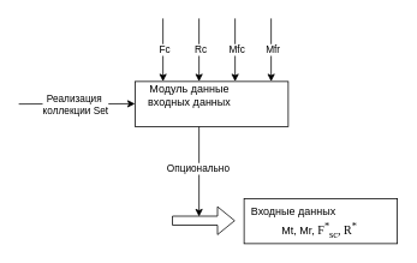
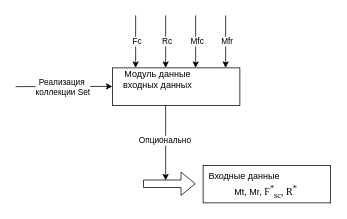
  <mxCell id="0" />
  <mxCell id="1" parent="0" />
  <mxCell id="2" value="" style="rounded=0;whiteSpace=wrap;html=1;" vertex="1" parent="1"><mxGeometry x="270" y="220" width="170" height="50" as="geometry" /></mxCell>
- <mxCell id="3" value="Входные данных" style="text;html=1;align=center;verticalAlign=middle;whiteSpace=wrap;rounded=0;" vertex="1" parent="1"><mxGeometry x="270" y="220" width="110" height="30" as="geometry" /></mxCell>
+ <mxCell id="3" value="Входные данные" style="text;html=1;align=center;verticalAlign=middle;whiteSpace=wrap;rounded=0;" vertex="1" parent="1"><mxGeometry x="270" y="220" width="110" height="30" as="geometry" /></mxCell>
  <mxCell id="4" value="" style="shape=flexArrow;endArrow=classic;html=1;rounded=0;" edge="1" parent="1"><mxGeometry width="50" height="50" relative="1" as="geometry"><mxPoint x="190" y="244.5" as="sourcePoint" /><mxPoint x="260" y="244.5" as="targetPoint" /></mxGeometry></mxCell>
  <mxCell id="5" value="" style="endArrow=classic;html=1;rounded=0;" edge="1" parent="1"><mxGeometry width="50" height="50" relative="1" as="geometry"><mxPoint x="220" y="140" as="sourcePoint" /><mxPoint x="220" y="240" as="targetPoint" /></mxGeometry></mxCell>
  <mxCell id="6" value="Опционально" style="edgeLabel;html=1;align=center;verticalAlign=middle;resizable=0;points=[];" vertex="1" connectable="0" parent="5"><mxGeometry x="-0.071" y="-2" relative="1" as="geometry"><mxPoint as="offset" /></mxGeometry></mxCell>
  <mxCell id="7" value="" style="rounded=0;whiteSpace=wrap;html=1;" vertex="1" parent="1"><mxGeometry x="149" y="90" width="170" height="50" as="geometry" /></mxCell>
  <mxCell id="8" value="Модуль данные входных данных" style="text;html=1;align=center;verticalAlign=middle;whiteSpace=wrap;rounded=0;" vertex="1" parent="1"><mxGeometry x="149" y="90" width="121" height="30" as="geometry" /></mxCell>
  <mxCell id="9" value="" style="endArrow=classic;html=1;rounded=0;" edge="1" parent="1"><mxGeometry width="50" height="50" relative="1" as="geometry"><mxPoint x="20" y="115" as="sourcePoint" /><mxPoint x="149" y="114.71" as="targetPoint" /></mxGeometry></mxCell>
  <mxCell id="10" value="Реализация&amp;nbsp;&lt;div&gt;коллекции Set&lt;/div&gt;" style="edgeLabel;html=1;align=center;verticalAlign=middle;resizable=0;points=[];" vertex="1" connectable="0" parent="9"><mxGeometry x="-0.032" y="-1" relative="1" as="geometry"><mxPoint as="offset" /></mxGeometry></mxCell>
  <mxCell id="11" value="" style="endArrow=classic;html=1;rounded=0;" edge="1" parent="1"><mxGeometry width="50" height="50" relative="1" as="geometry"><mxPoint x="180" y="20" as="sourcePoint" /><mxPoint x="180" y="90" as="targetPoint" /></mxGeometry></mxCell>
  <mxCell id="12" value="Fc" style="edgeLabel;html=1;align=center;verticalAlign=middle;resizable=0;points=[];" vertex="1" connectable="0" parent="11"><mxGeometry x="-0.033" y="1" relative="1" as="geometry"><mxPoint as="offset" /></mxGeometry></mxCell>
  <mxCell id="13" value="" style="endArrow=classic;html=1;rounded=0;" edge="1" parent="1"><mxGeometry width="50" height="50" relative="1" as="geometry"><mxPoint x="220" y="20" as="sourcePoint" /><mxPoint x="220" y="90" as="targetPoint" /></mxGeometry></mxCell>
  <mxCell id="14" value="Rc" style="edgeLabel;html=1;align=center;verticalAlign=middle;resizable=0;points=[];" vertex="1" connectable="0" parent="13"><mxGeometry x="-0.033" y="1" relative="1" as="geometry"><mxPoint as="offset" /></mxGeometry></mxCell>
  <mxCell id="15" value="" style="endArrow=classic;html=1;rounded=0;" edge="1" parent="1"><mxGeometry width="50" height="50" relative="1" as="geometry"><mxPoint x="260" y="20" as="sourcePoint" /><mxPoint x="260" y="90" as="targetPoint" /></mxGeometry></mxCell>
  <mxCell id="16" value="Mfc" style="edgeLabel;html=1;align=center;verticalAlign=middle;resizable=0;points=[];" vertex="1" connectable="0" parent="15"><mxGeometry x="-0.033" y="1" relative="1" as="geometry"><mxPoint as="offset" /></mxGeometry></mxCell>
  <mxCell id="17" value="" style="endArrow=classic;html=1;rounded=0;" edge="1" parent="1"><mxGeometry width="50" height="50" relative="1" as="geometry"><mxPoint x="300" y="20" as="sourcePoint" /><mxPoint x="300" y="90" as="targetPoint" /></mxGeometry></mxCell>
  <mxCell id="18" value="Mfr" style="edgeLabel;html=1;align=center;verticalAlign=middle;resizable=0;points=[];" vertex="1" connectable="0" parent="17"><mxGeometry x="-0.033" y="1" relative="1" as="geometry"><mxPoint as="offset" /></mxGeometry></mxCell>
  <mxCell id="19" value="Mt, Mr, &lt;font face=&quot;CMMI10&quot;&gt;&lt;span style=&quot;font-size: 13.333px;&quot;&gt;F&lt;sup&gt;*&lt;/sup&gt;&lt;sub&gt;sc&lt;/sub&gt;, R&lt;sup&gt;*&lt;/sup&gt;&lt;/span&gt;&lt;/font&gt;&lt;span style=&quot;background-color: initial; font-size: 7pt; font-family: CMR7; vertical-align: 4pt;&quot;&gt;&amp;nbsp;&lt;/span&gt;" style="text;html=1;align=center;verticalAlign=middle;whiteSpace=wrap;rounded=0;" vertex="1" parent="1"><mxGeometry x="270" y="240" width="170" height="30" as="geometry" /></mxCell>
